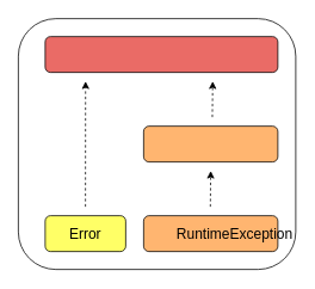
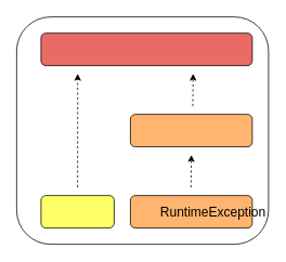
  <mxCell id="0" />
  <mxCell id="1" parent="0" />
  <mxCell id="2" value="" style="rounded=1;whiteSpace=wrap;html=1;" vertex="1" parent="1"><mxGeometry x="20" y="20" width="310" height="280" as="geometry" /></mxCell>
  <mxCell id="3" value="" style="rounded=1;whiteSpace=wrap;html=1;fillColor=#EA6B66;" vertex="1" parent="1"><mxGeometry x="50" y="40" width="260" height="40" as="geometry" /></mxCell>
  <mxCell id="4" value="" style="rounded=1;whiteSpace=wrap;html=1;fillColor=#FFFF66;" vertex="1" parent="1"><mxGeometry x="50" y="240" width="90" height="40" as="geometry" /></mxCell>
- <mxCell id="5" value="&lt;font style=&quot;font-size: 16px&quot;&gt;Error&lt;/font&gt;" style="text;html=1;strokeColor=none;fillColor=none;align=center;verticalAlign=middle;whiteSpace=wrap;rounded=0;" vertex="1" parent="1"><mxGeometry x="60" y="250" width="70" height="20" as="geometry" /></mxCell>
  <mxCell id="6" value="" style="rounded=1;whiteSpace=wrap;html=1;fillColor=#FFB570;" vertex="1" parent="1"><mxGeometry x="160" y="240" width="150" height="40" as="geometry" /></mxCell>
  <mxCell id="7" value="&lt;font style=&quot;font-size: 16px&quot;&gt;RuntimeException&lt;/font&gt;" style="text;html=1;strokeColor=none;fillColor=none;align=center;verticalAlign=middle;whiteSpace=wrap;rounded=0;" vertex="1" parent="1"><mxGeometry x="227" y="250" width="70" height="20" as="geometry" /></mxCell>
  <mxCell id="8" value="" style="rounded=1;whiteSpace=wrap;html=1;fillColor=#FFB570;" vertex="1" parent="1"><mxGeometry x="160" y="140" width="150" height="40" as="geometry" /></mxCell>
  <mxCell id="9" value="" style="endArrow=classic;html=1;dashed=1;" edge="1" parent="1"><mxGeometry width="50" height="50" relative="1" as="geometry"><mxPoint x="234.58" y="230" as="sourcePoint" /><mxPoint x="235" y="190" as="targetPoint" /></mxGeometry></mxCell>
  <mxCell id="10" value="" style="endArrow=classic;html=1;dashed=1;" edge="1" parent="1"><mxGeometry width="50" height="50" relative="1" as="geometry"><mxPoint x="236.79" y="130" as="sourcePoint" /><mxPoint x="237.21" y="90" as="targetPoint" /></mxGeometry></mxCell>
  <mxCell id="11" value="" style="endArrow=classic;html=1;dashed=1;" edge="1" parent="1"><mxGeometry width="50" height="50" relative="1" as="geometry"><mxPoint x="95" y="230" as="sourcePoint" /><mxPoint x="95.13" y="90" as="targetPoint" /></mxGeometry></mxCell>
